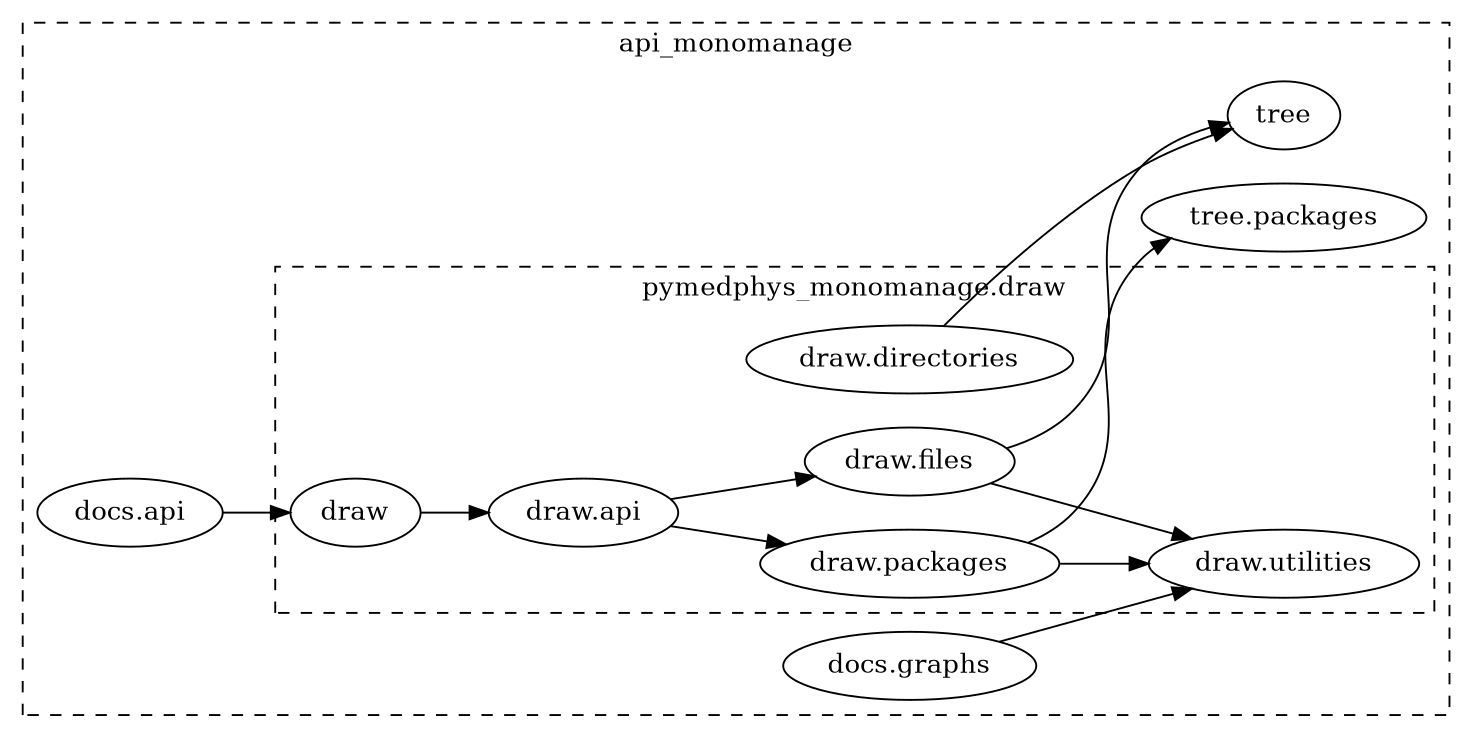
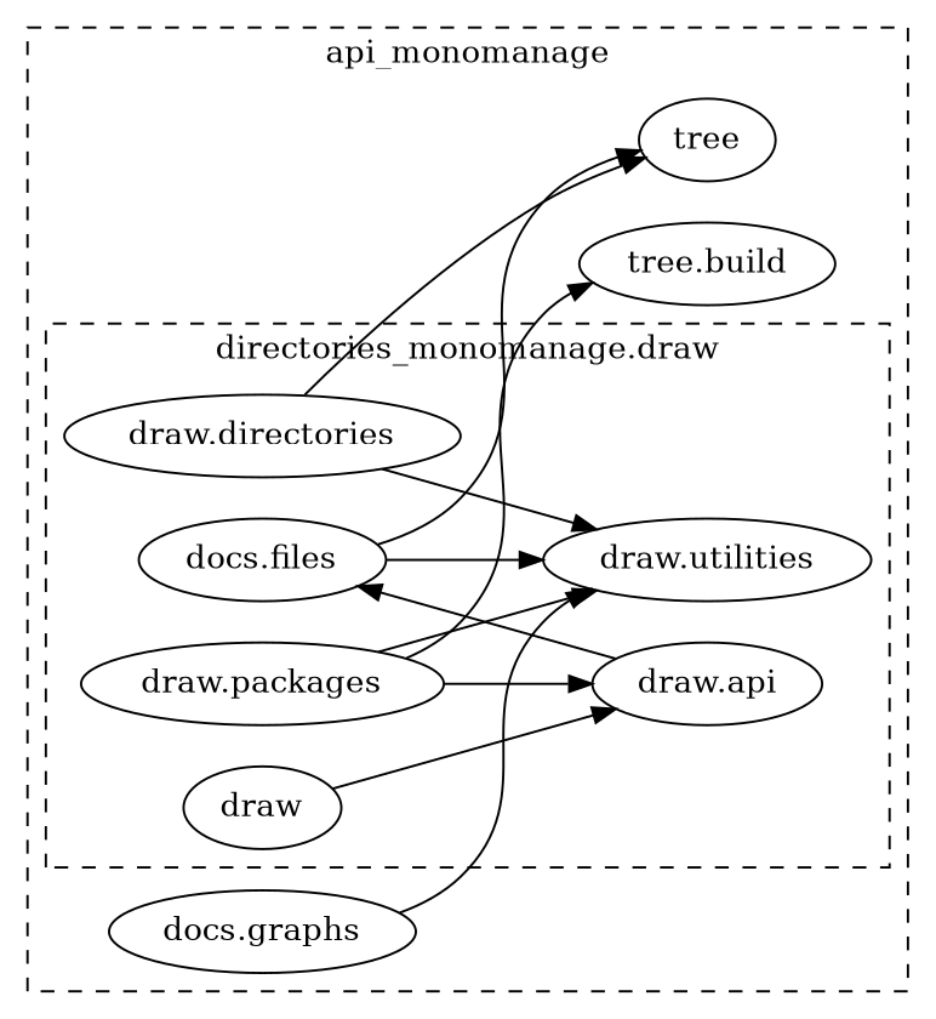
  strict digraph {
    rankdir=LR
    n1 [label="draw.utilities"]
    n2 [label="draw.directories"]
-   n3 [label="draw.files"]
+   n3 [label="docs.files"]
    n4 [label="draw.packages"]
    n5 [label="draw.api"]
    n6 [label=draw]
-   n7 [label="docs.api"]
    n8 [label="docs.graphs"]
    n9 [label=tree]
-   n10 [label="tree.packages"]
+   n10 [label="tree.build"]
    subgraph cluster_1 {
      label=api_monomanage
      style=dashed
-     n7
      n8
      n9
      n10
      subgraph cluster_2 {
-       label="pymedphys_monomanage.draw"
+       label="directories_monomanage.draw"
        style=dashed
        subgraph sub_3 {
          label="pymedphys_monomanage.draw"
          rank=same
          style=dashed
          n1
        }
        subgraph sub_4 {
          label="pymedphys_monomanage.draw"
          rank=same
          style=dashed
          n2
          n3
          n4
        }
        subgraph sub_5 {
          label="pymedphys_monomanage.draw"
          rank=same
          style=dashed
          n5
        }
        subgraph sub_6 {
          label="pymedphys_monomanage.draw"
          rank=same
          style=dashed
          n6
        }
      }
    }
+   n2 -> n1
    n2 -> n9
    n3 -> n1
    n3 -> n9
    n4 -> n1
    n4 -> n10
    n5 -> n3
-   n5 -> n4
+   n4 -> n5
    n6 -> n5
-   n7 -> n6
    n8 -> n1
  }
